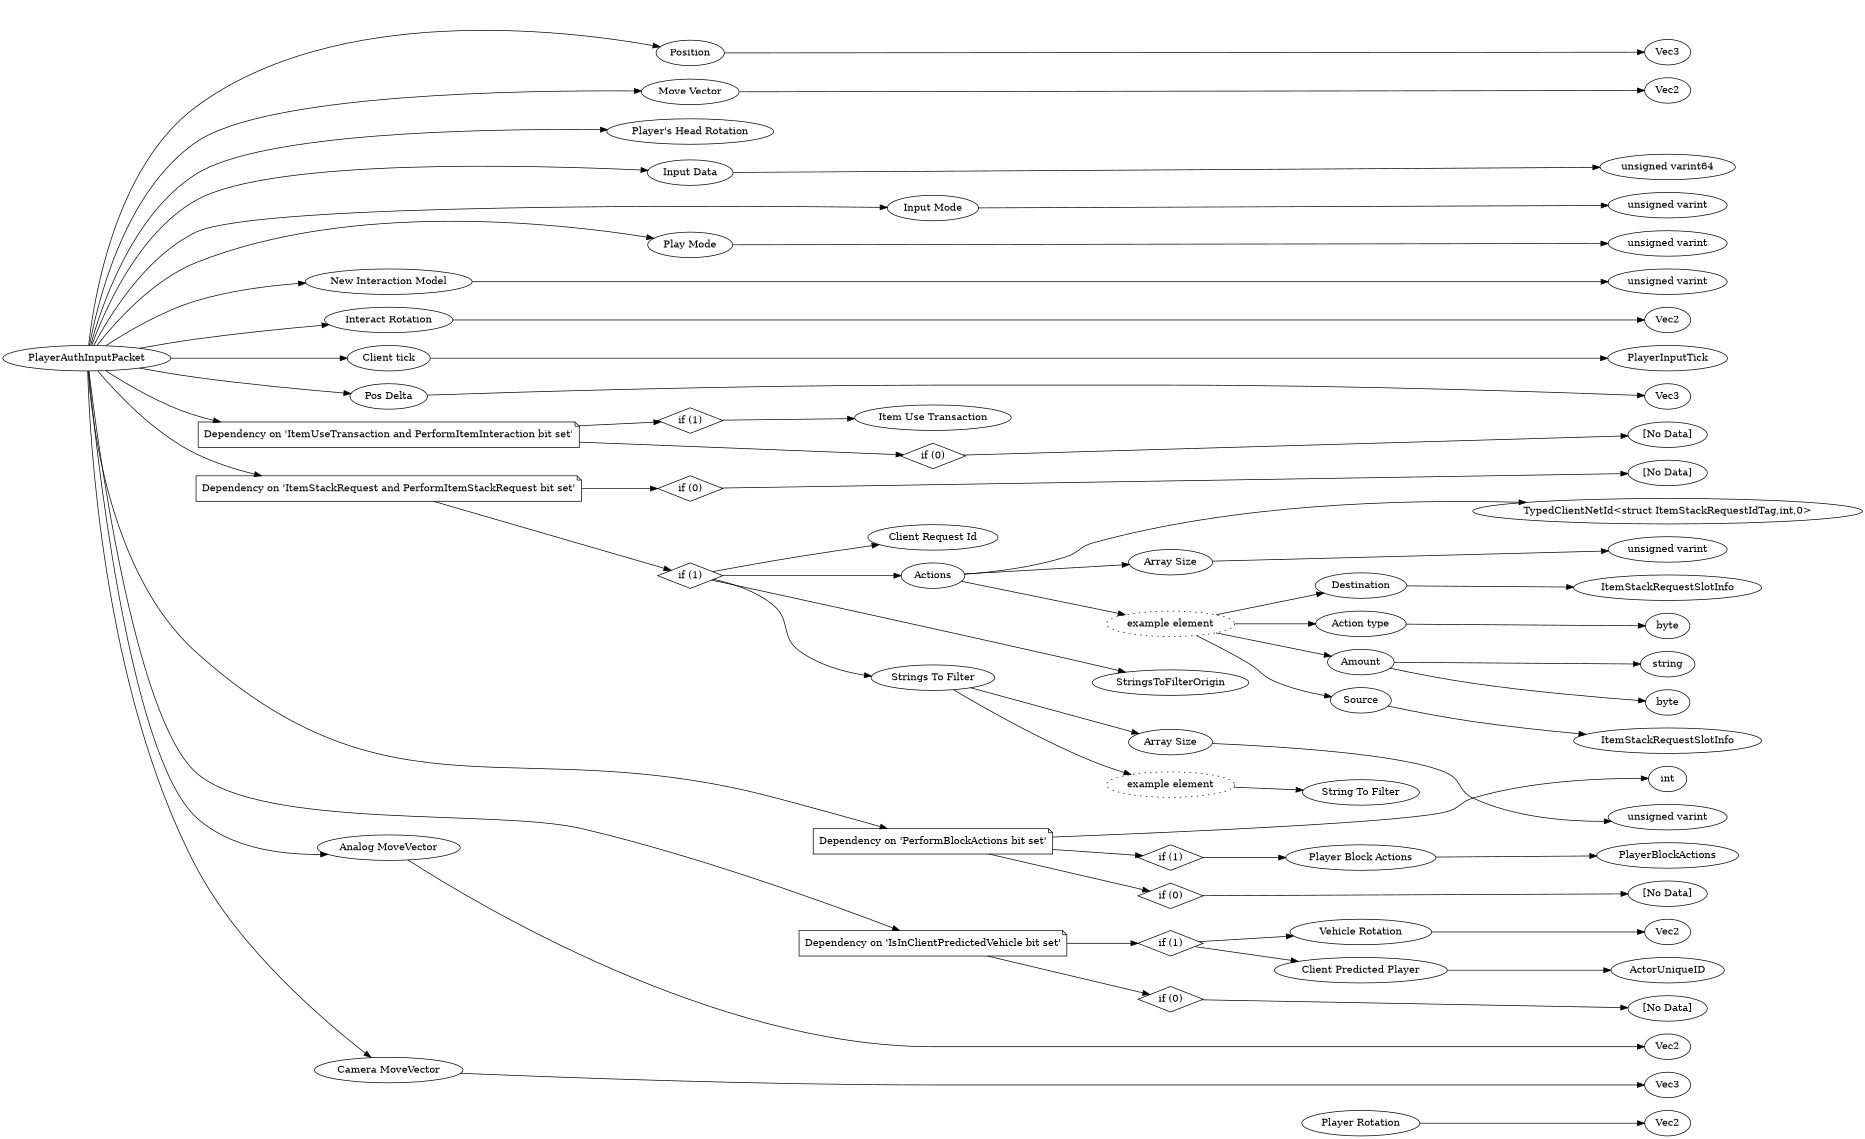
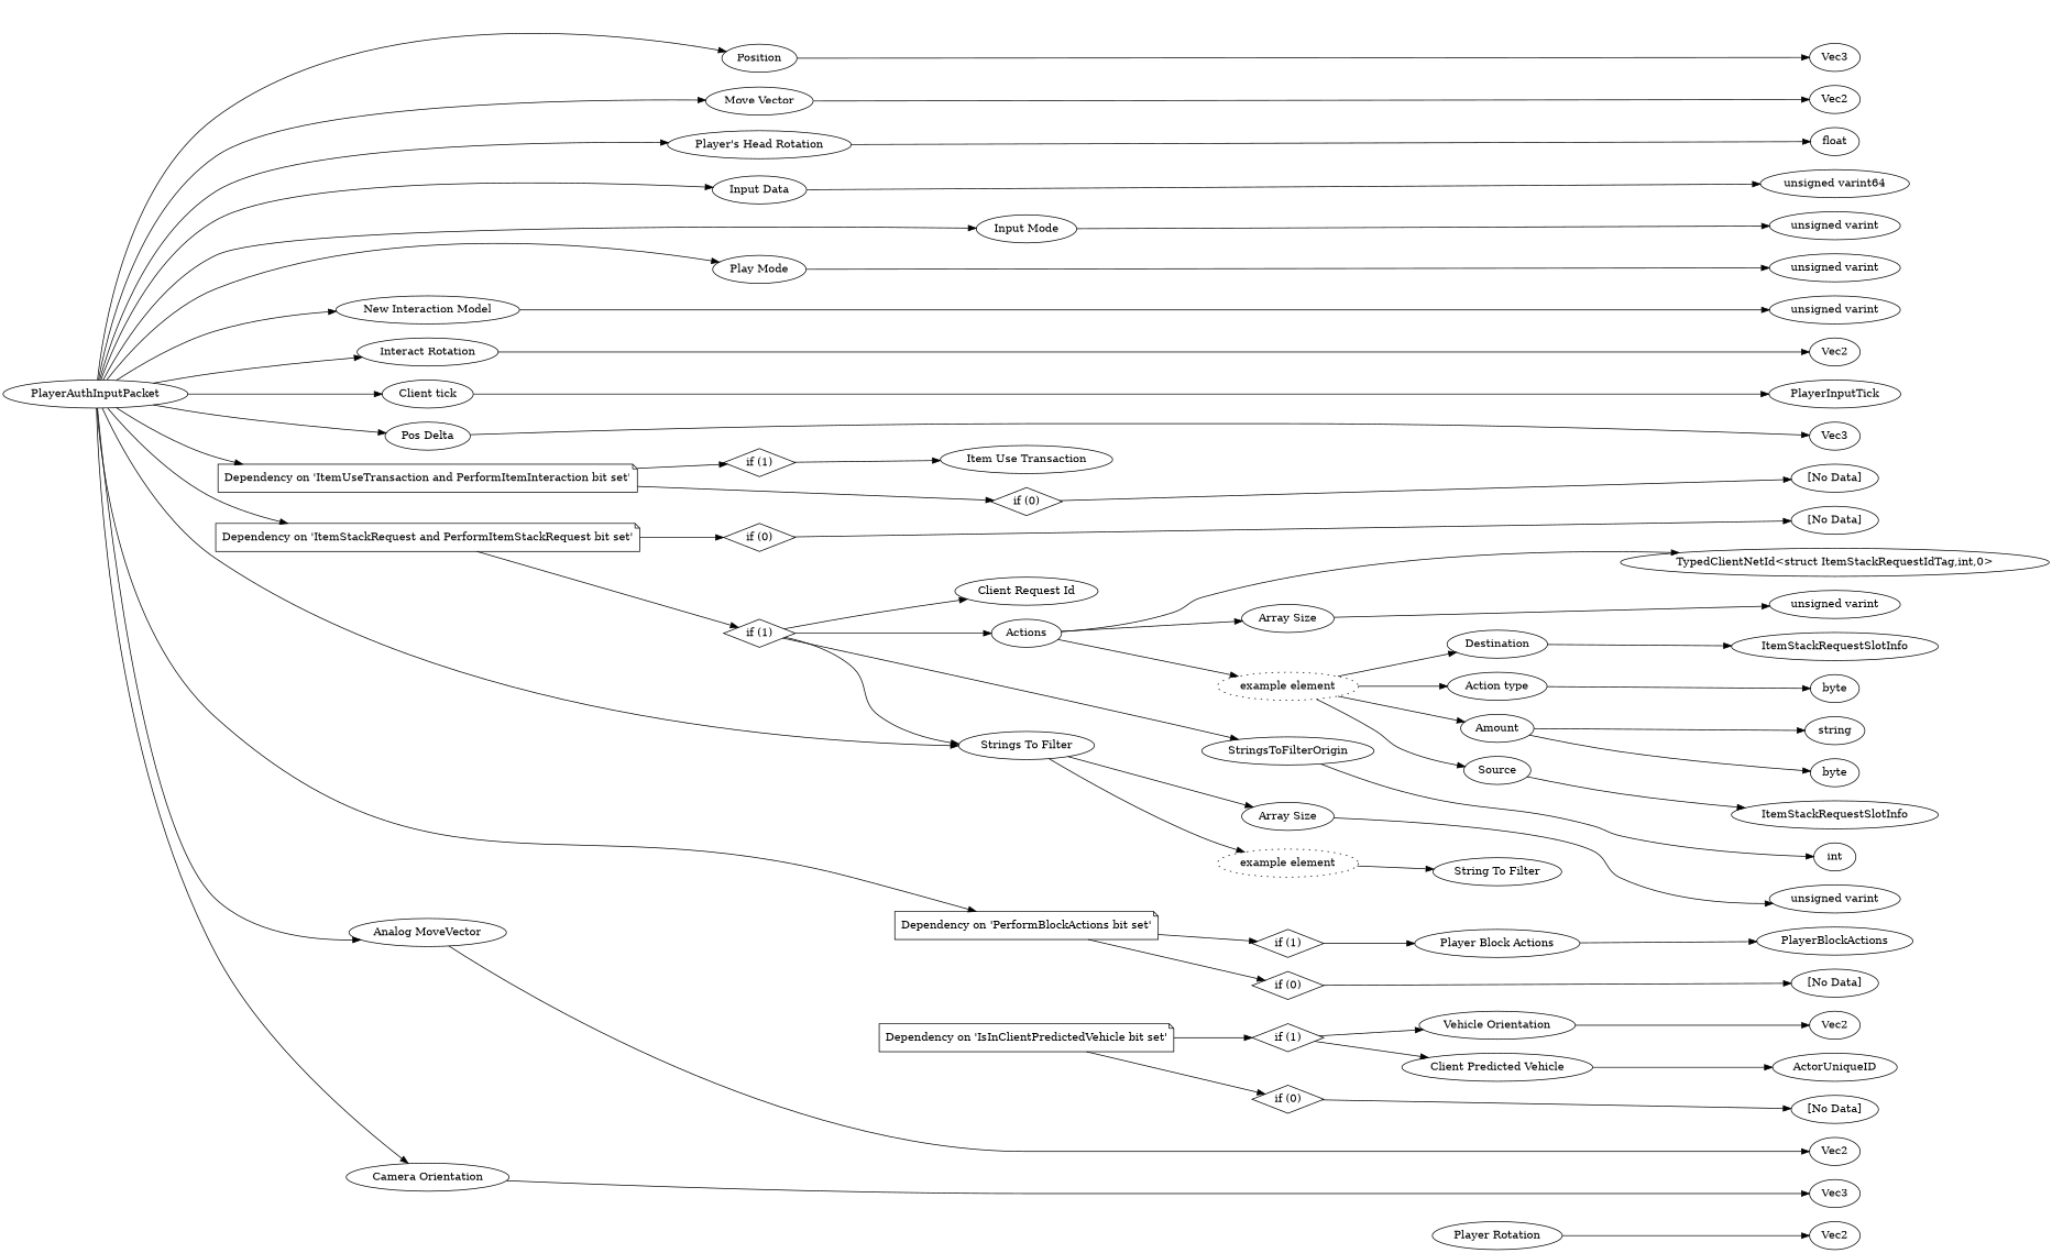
  digraph {
    rankdir=LR
    n1 [label=Vec2]
    n2 [label=Vec3]
    n3 [label=Vec2]
+   n4 [label=float]
    n5 [label="unsigned varint64"]
    n6 [label="unsigned varint"]
    n7 [label="unsigned varint"]
    n8 [label="unsigned varint"]
    n9 [label=Vec2]
    n10 [label=PlayerInputTick]
    n11 [label=Vec3]
    n12 [label="[No Data]"]
    n13 [label="[No Data]"]
    n14 [label="TypedClientNetId<struct ItemStackRequestIdTag,int,0>"]
    n15 [label="unsigned varint"]
    n16 [label=byte]
    n17 [label=byte]
    n18 [label=ItemStackRequestSlotInfo]
    n19 [label=ItemStackRequestSlotInfo]
    n20 [label="unsigned varint"]
    n21 [label=string]
    n22 [label=int]
    n23 [label="[No Data]"]
    n24 [label=PlayerBlockActions]
    n25 [label="[No Data]"]
    n26 [label=Vec2]
    n27 [label=ActorUniqueID]
    n28 [label=Vec2]
    n29 [label=Vec3]
    n30 [label=PlayerAuthInputPacket]
    n31 [label=Position]
    n32 [label="Move Vector"]
    n33 [label="Player's Head Rotation"]
    n34 [label="Input Data"]
    n35 [label="Input Mode"]
    n36 [label="Play Mode"]
    n37 [label="New Interaction Model"]
    n38 [label="Interact Rotation"]
    n39 [label="Client tick"]
    n40 [label="Pos Delta"]
    n41 [label="Dependency on 'ItemUseTransaction and PerformItemInteraction bit set'" shape=note]
    n42 [label="Dependency on 'ItemStackRequest and PerformItemStackRequest bit set'" shape=note]
    n43 [label="Dependency on 'PerformBlockActions bit set'" shape=note]
    n44 [label="Dependency on 'IsInClientPredictedVehicle bit set'" shape=note]
    n45 [label="Analog MoveVector"]
-   n46 [label="Camera MoveVector"]
+   n46 [label="Camera Orientation"]
    n47 [label="Player Rotation"]
    n48 [label="if (0)" shape=diamond]
    n49 [label="if (1)" shape=diamond]
    n50 [label="if (0)" shape=diamond]
    n51 [label="if (1)" shape=diamond]
    n52 [label="if (0)" shape=diamond]
    n53 [label="if (1)" shape=diamond]
    n54 [label="if (0)" shape=diamond]
    n55 [label="if (1)" shape=diamond]
    n56 [label="Item Use Transaction"]
    n57 [label="Client Request Id"]
    n58 [label=Actions]
    n59 [label="Strings To Filter"]
    n60 [label=StringsToFilterOrigin]
    n61 [label="Array Size"]
    n62 [label="example element" style=dotted]
    n63 [label="Array Size"]
    n64 [label="example element" style=dotted]
    n65 [label="Action type"]
    n66 [label=Amount]
    n67 [label=Source]
    n68 [label=Destination]
    n69 [label="String To Filter"]
    n70 [label="Player Block Actions"]
-   n71 [label="Vehicle Rotation"]
-   n72 [label="Client Predicted Player"]
+   n71 [label="Vehicle Orientation"]
+   n72 [label="Client Predicted Vehicle"]
    subgraph sub_1 {
      rank=max
      n1
      n2
      n3
+     n4
      n5
      n6
      n7
      n8
      n9
      n10
      n11
      n12
      n13
      n14
      n15
      n16
      n17
      n18
      n19
      n20
      n21
      n22
      n23
      n24
      n25
      n26
      n27
      n28
      n29
    }
    n30 -> n31
    n30 -> n32
    n30 -> n33
    n30 -> n34
    n30 -> n35
    n30 -> n36
    n30 -> n37
    n30 -> n38
    n30 -> n39
    n30 -> n40
    n30 -> n41
    n30 -> n42
    n30 -> n43
-   n30 -> n44
+   n30 -> n59
    n30 -> n45
    n30 -> n46
    n31 -> n2
    n32 -> n3
+   n33 -> n4
    n34 -> n5
    n35 -> n6
    n36 -> n7
    n37 -> n8
    n38 -> n9
    n39 -> n10
    n40 -> n11
    n41 -> n48
    n41 -> n49
    n42 -> n50
    n42 -> n51
    n43 -> n52
    n43 -> n53
    n44 -> n54
    n44 -> n55
    n45 -> n28
    n46 -> n29
    n47 -> n1
    n48 -> n12
    n49 -> n56
    n50 -> n13
    n51 -> n57
    n51 -> n58
    n51 -> n59
    n51 -> n60
    n52 -> n23
    n53 -> n70
    n54 -> n25
    n55 -> n71
    n55 -> n72
    n58 -> n14
    n58 -> n61
    n58 -> n62
    n59 -> n63
    n59 -> n64
-   n43 -> n22
+   n60 -> n22
    n61 -> n15
    n62 -> n65
    n62 -> n66
    n62 -> n67
    n62 -> n68
    n63 -> n20
    n64 -> n69
    n65 -> n16
    n66 -> n17
    n66 -> n21
    n67 -> n18
    n68 -> n19
    n70 -> n24
    n71 -> n26
    n72 -> n27
  }
